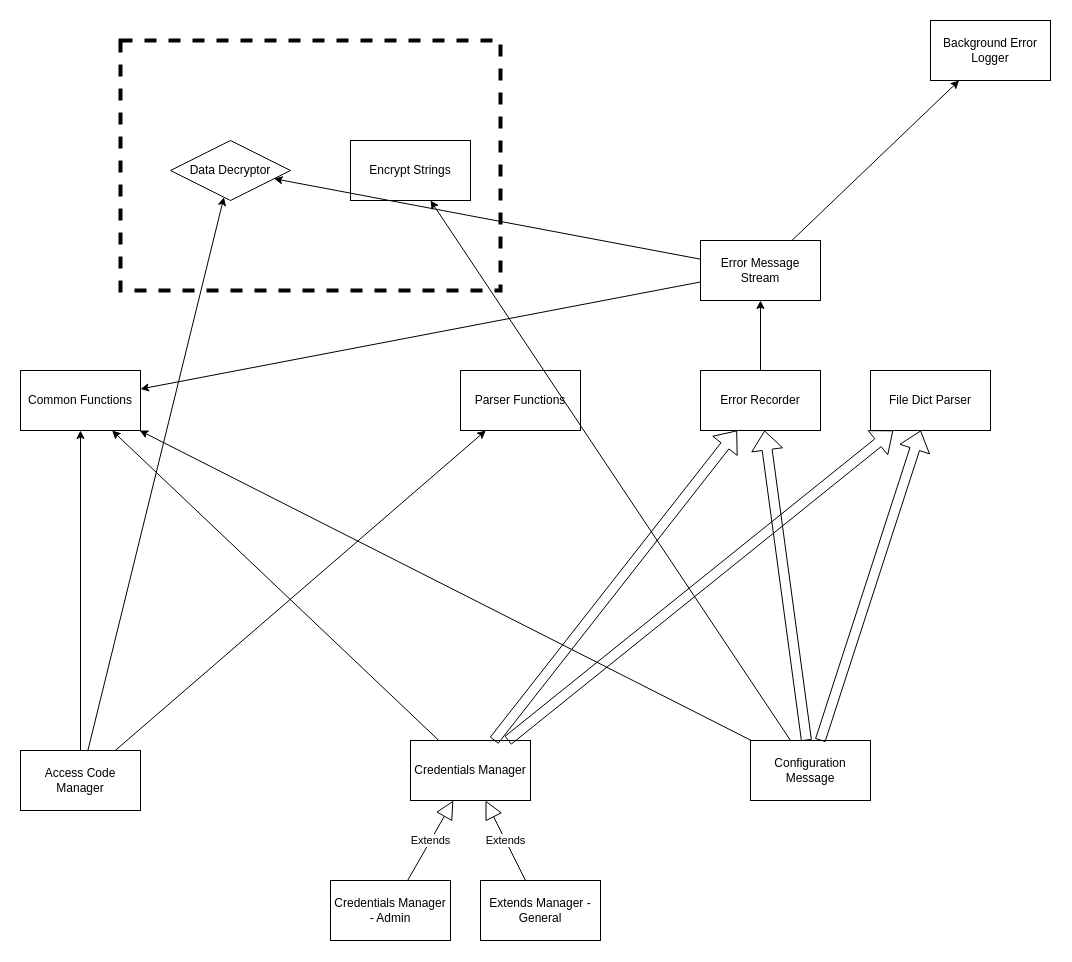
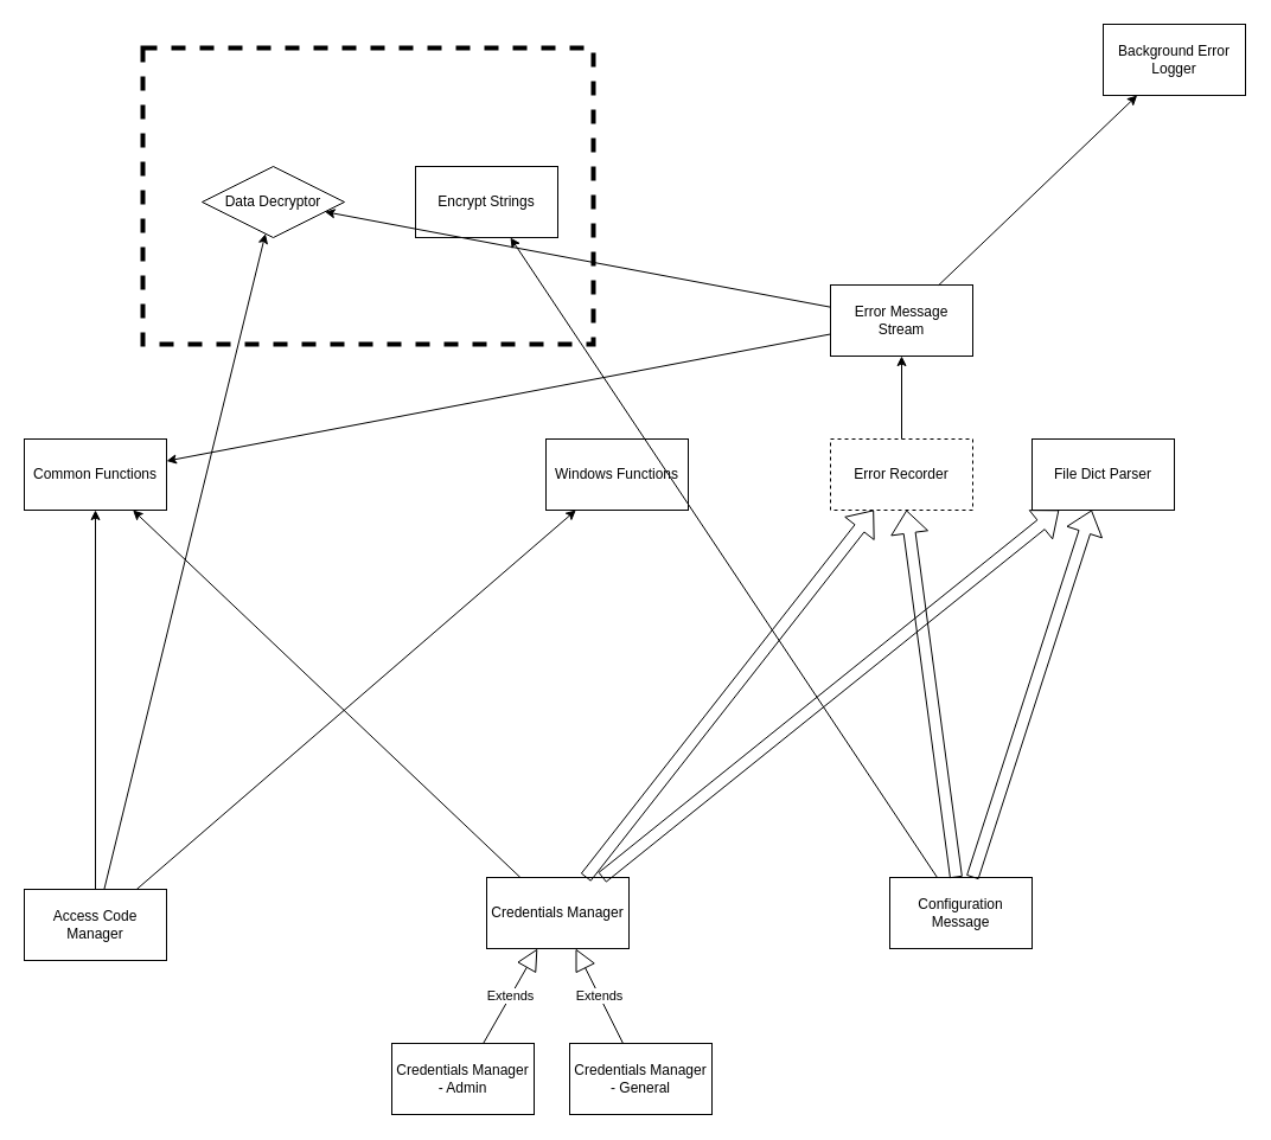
  <mxCell id="0" />
  <mxCell id="1" parent="0" />
  <mxCell id="2" value="" style="rounded=0;whiteSpace=wrap;html=1;fillColor=none;dashed=1;strokeWidth=4;" parent="1" vertex="1"><mxGeometry x="120" y="40" width="380" height="250" as="geometry" /></mxCell>
  <mxCell id="3" value="Access Code Manager" style="rounded=0;whiteSpace=wrap;html=1;" parent="1" vertex="1"><mxGeometry x="20" y="750" width="120" height="60" as="geometry" /></mxCell>
  <mxCell id="4" value="Common Functions" style="rounded=0;whiteSpace=wrap;html=1;" parent="1" vertex="1"><mxGeometry x="20" y="370" width="120" height="60" as="geometry" /></mxCell>
  <mxCell id="5" value="Configuration Message" style="rounded=0;whiteSpace=wrap;html=1;" parent="1" vertex="1"><mxGeometry x="750" y="740" width="120" height="60" as="geometry" /></mxCell>
  <mxCell id="6" value="" style="endArrow=classic;html=1;rounded=0;" parent="1" source="3" target="4" edge="1"><mxGeometry width="50" height="50" relative="1" as="geometry"><mxPoint x="280" y="690" as="sourcePoint" /><mxPoint x="330" y="640" as="targetPoint" /></mxGeometry></mxCell>
  <mxCell id="7" value="Data Decryptor" style="rhombus;whiteSpace=wrap;html=1;" parent="1" vertex="1"><mxGeometry x="170" y="140" width="120" height="60" as="geometry" /></mxCell>
  <mxCell id="8" value="" style="endArrow=classic;html=1;rounded=0;" parent="1" source="3" target="7" edge="1"><mxGeometry width="50" height="50" relative="1" as="geometry"><mxPoint x="280" y="590" as="sourcePoint" /><mxPoint x="330" y="540" as="targetPoint" /></mxGeometry></mxCell>
- <mxCell id="9" value="Parser Functions" style="rounded=0;whiteSpace=wrap;html=1;" parent="1" vertex="1"><mxGeometry x="460" y="370" width="120" height="60" as="geometry" /></mxCell>
+ <mxCell id="9" value="Windows Functions" style="rounded=0;whiteSpace=wrap;html=1;" parent="1" vertex="1"><mxGeometry x="460" y="370" width="120" height="60" as="geometry" /></mxCell>
  <mxCell id="10" value="" style="endArrow=classic;html=1;rounded=0;" parent="1" source="3" target="9" edge="1"><mxGeometry width="50" height="50" relative="1" as="geometry"><mxPoint x="280" y="590" as="sourcePoint" /><mxPoint x="330" y="540" as="targetPoint" /></mxGeometry></mxCell>
- <mxCell id="11" value="Error Recorder" style="rounded=0;whiteSpace=wrap;html=1;" parent="1" vertex="1"><mxGeometry x="700" y="370" width="120" height="60" as="geometry" /></mxCell>
+ <mxCell id="11" value="Error Recorder" style="rounded=0;whiteSpace=wrap;html=1;dashed=1;" parent="1" vertex="1"><mxGeometry x="700" y="370" width="120" height="60" as="geometry" /></mxCell>
  <mxCell id="12" value="File Dict Parser" style="rounded=0;whiteSpace=wrap;html=1;" parent="1" vertex="1"><mxGeometry x="870" y="370" width="120" height="60" as="geometry" /></mxCell>
  <mxCell id="13" value="" style="shape=flexArrow;endArrow=classic;html=1;rounded=0;" parent="1" source="5" target="11" edge="1"><mxGeometry width="50" height="50" relative="1" as="geometry"><mxPoint x="470" y="610" as="sourcePoint" /><mxPoint x="520" y="560" as="targetPoint" /></mxGeometry></mxCell>
  <mxCell id="14" value="" style="shape=flexArrow;endArrow=classic;html=1;rounded=0;" parent="1" source="5" target="12" edge="1"><mxGeometry width="50" height="50" relative="1" as="geometry"><mxPoint x="470" y="610" as="sourcePoint" /><mxPoint x="520" y="560" as="targetPoint" /></mxGeometry></mxCell>
- <mxCell id="15" value="" style="endArrow=classic;html=1;rounded=0;" parent="1" source="5" target="4" edge="1"><mxGeometry width="50" height="50" relative="1" as="geometry"><mxPoint x="470" y="610" as="sourcePoint" /><mxPoint x="520" y="560" as="targetPoint" /></mxGeometry></mxCell>
  <mxCell id="16" value="Encrypt Strings" style="rounded=0;whiteSpace=wrap;html=1;" parent="1" vertex="1"><mxGeometry x="350" y="140" width="120" height="60" as="geometry" /></mxCell>
  <mxCell id="17" value="" style="endArrow=classic;html=1;rounded=0;" parent="1" source="5" target="16" edge="1"><mxGeometry width="50" height="50" relative="1" as="geometry"><mxPoint x="470" y="610" as="sourcePoint" /><mxPoint x="520" y="560" as="targetPoint" /></mxGeometry></mxCell>
  <mxCell id="18" value="Credentials Manager" style="rounded=0;whiteSpace=wrap;html=1;" parent="1" vertex="1"><mxGeometry x="410" y="740" width="120" height="60" as="geometry" /></mxCell>
  <mxCell id="19" value="" style="shape=flexArrow;endArrow=classic;html=1;rounded=0;" parent="1" source="18" target="11" edge="1"><mxGeometry width="50" height="50" relative="1" as="geometry"><mxPoint x="470" y="610" as="sourcePoint" /><mxPoint x="520" y="560" as="targetPoint" /></mxGeometry></mxCell>
  <mxCell id="20" value="" style="shape=flexArrow;endArrow=classic;html=1;rounded=0;" parent="1" source="18" target="12" edge="1"><mxGeometry width="50" height="50" relative="1" as="geometry"><mxPoint x="470" y="610" as="sourcePoint" /><mxPoint x="520" y="560" as="targetPoint" /></mxGeometry></mxCell>
  <mxCell id="21" value="" style="endArrow=classic;html=1;rounded=0;" parent="1" source="18" target="4" edge="1"><mxGeometry width="50" height="50" relative="1" as="geometry"><mxPoint x="470" y="610" as="sourcePoint" /><mxPoint x="520" y="560" as="targetPoint" /></mxGeometry></mxCell>
  <mxCell id="22" value="Credentials Manager - Admin" style="rounded=0;whiteSpace=wrap;html=1;" parent="1" vertex="1"><mxGeometry x="330" y="880" width="120" height="60" as="geometry" /></mxCell>
- <mxCell id="23" value="Extends Manager - General" style="rounded=0;whiteSpace=wrap;html=1;" parent="1" vertex="1"><mxGeometry x="480" y="880" width="120" height="60" as="geometry" /></mxCell>
+ <mxCell id="23" value="Credentials Manager - General" style="rounded=0;whiteSpace=wrap;html=1;" parent="1" vertex="1"><mxGeometry x="480" y="880" width="120" height="60" as="geometry" /></mxCell>
  <mxCell id="24" value="Error Message Stream" style="rounded=0;whiteSpace=wrap;html=1;" parent="1" vertex="1"><mxGeometry x="700" y="240" width="120" height="60" as="geometry" /></mxCell>
  <mxCell id="25" value="" style="endArrow=classic;html=1;rounded=0;strokeWidth=1;endSize=6;" parent="1" source="24" target="4" edge="1"><mxGeometry width="50" height="50" relative="1" as="geometry"><mxPoint x="270" y="560" as="sourcePoint" /><mxPoint x="320" y="510" as="targetPoint" /></mxGeometry></mxCell>
  <mxCell id="26" value="" style="endArrow=classic;html=1;rounded=0;strokeWidth=1;endSize=6;" parent="1" source="24" target="7" edge="1"><mxGeometry width="50" height="50" relative="1" as="geometry"><mxPoint x="270" y="560" as="sourcePoint" /><mxPoint x="320" y="510" as="targetPoint" /></mxGeometry></mxCell>
  <mxCell id="27" value="Background Error Logger" style="rounded=0;whiteSpace=wrap;html=1;strokeWidth=1;fillColor=none;" parent="1" vertex="1"><mxGeometry x="930" y="20" width="120" height="60" as="geometry" /></mxCell>
  <mxCell id="28" value="" style="endArrow=classic;html=1;rounded=0;strokeWidth=1;endSize=6;" parent="1" source="24" target="27" edge="1"><mxGeometry width="50" height="50" relative="1" as="geometry"><mxPoint x="-150" y="440" as="sourcePoint" /><mxPoint x="-100" y="390" as="targetPoint" /></mxGeometry></mxCell>
  <mxCell id="29" value="" style="endArrow=classic;html=1;rounded=0;strokeWidth=1;endSize=6;" parent="1" source="11" target="24" edge="1"><mxGeometry width="50" height="50" relative="1" as="geometry"><mxPoint x="270" y="540" as="sourcePoint" /><mxPoint x="320" y="490" as="targetPoint" /></mxGeometry></mxCell>
  <mxCell id="30" value="Extends" style="endArrow=block;endSize=16;endFill=0;html=1;rounded=0;strokeWidth=1;" parent="1" source="22" target="18" edge="1"><mxGeometry width="160" relative="1" as="geometry"><mxPoint x="220" y="630" as="sourcePoint" /><mxPoint x="290" y="810" as="targetPoint" /></mxGeometry></mxCell>
  <mxCell id="31" value="Extends" style="endArrow=block;endSize=16;endFill=0;html=1;rounded=0;strokeWidth=1;" parent="1" source="23" target="18" edge="1"><mxGeometry width="160" relative="1" as="geometry"><mxPoint x="220" y="630" as="sourcePoint" /><mxPoint x="470" y="780" as="targetPoint" /></mxGeometry></mxCell>
